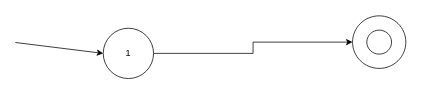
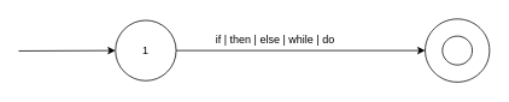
  <mxCell id="0" />
  <mxCell id="1" parent="0" />
  <mxCell id="2" value="" style="edgeStyle=orthogonalEdgeStyle;rounded=0;orthogonalLoop=1;jettySize=auto;html=1;" edge="1" parent="1" source="3" target="4"><mxGeometry relative="1" as="geometry" /></mxCell>
- <mxCell id="3" value="1" style="ellipse;whiteSpace=wrap;html=1;aspect=fixed;" vertex="1" parent="1"><mxGeometry x="137" y="37" width="67" height="67" as="geometry" /></mxCell>
+ <mxCell id="3" value="1" style="ellipse;whiteSpace=wrap;html=1;aspect=fixed;" vertex="1" parent="1"><mxGeometry x="127" y="22" width="67" height="67" as="geometry" /></mxCell>
  <mxCell id="4" value="" style="verticalLabelPosition=bottom;verticalAlign=top;html=1;shape=mxgraph.basic.donut;dx=19;" vertex="1" parent="1"><mxGeometry x="469" y="20.5" width="71" height="70" as="geometry" /></mxCell>
  <mxCell id="5" value="" style="endArrow=classic;html=1;rounded=0;entryX=0;entryY=0.5;entryDx=0;entryDy=0;" edge="1" parent="1" target="3"><mxGeometry width="50" height="50" relative="1" as="geometry"><mxPoint x="20" y="56" as="sourcePoint" /><mxPoint x="75" y="38" as="targetPoint" /></mxGeometry></mxCell>
+ <mxCell id="6" value="if | then | else | while | do" style="text;html=1;align=center;verticalAlign=middle;resizable=0;points=[];autosize=1;strokeColor=none;fillColor=none;" vertex="1" parent="1"><mxGeometry x="232" y="35" width="141" height="18" as="geometry" /></mxCell>
